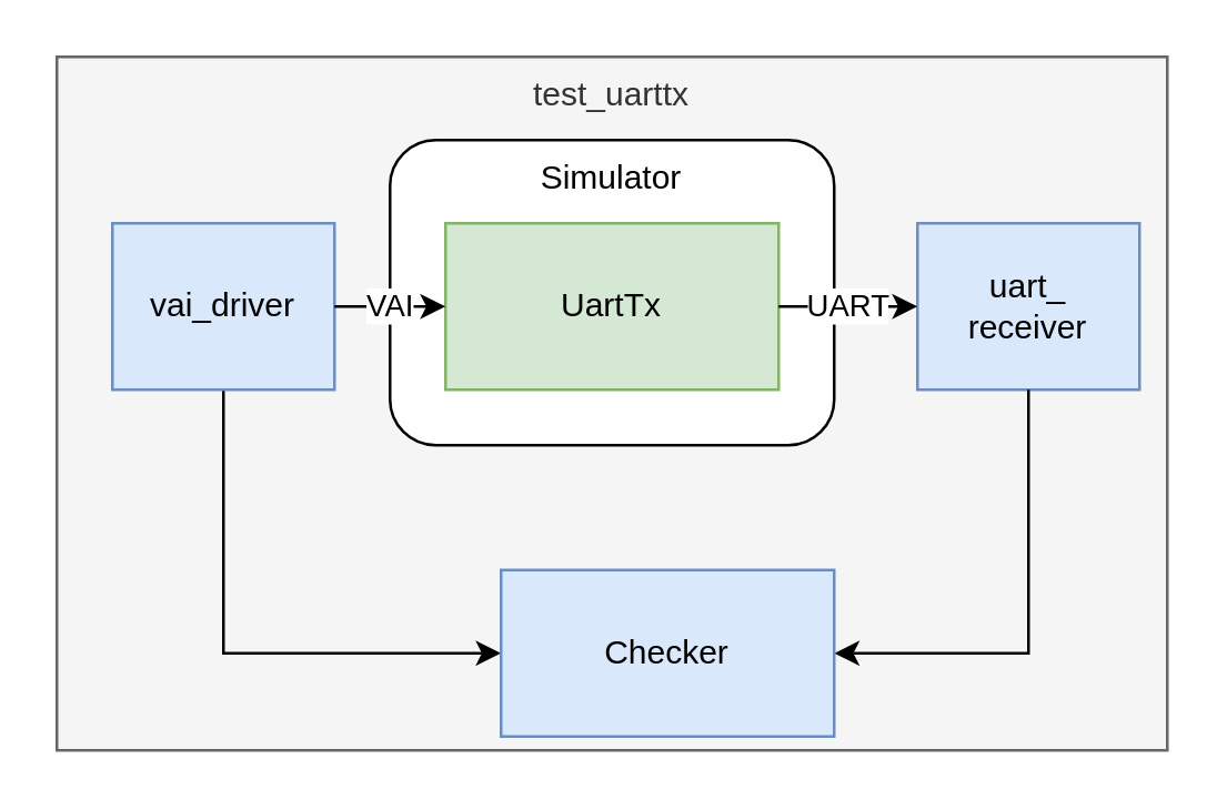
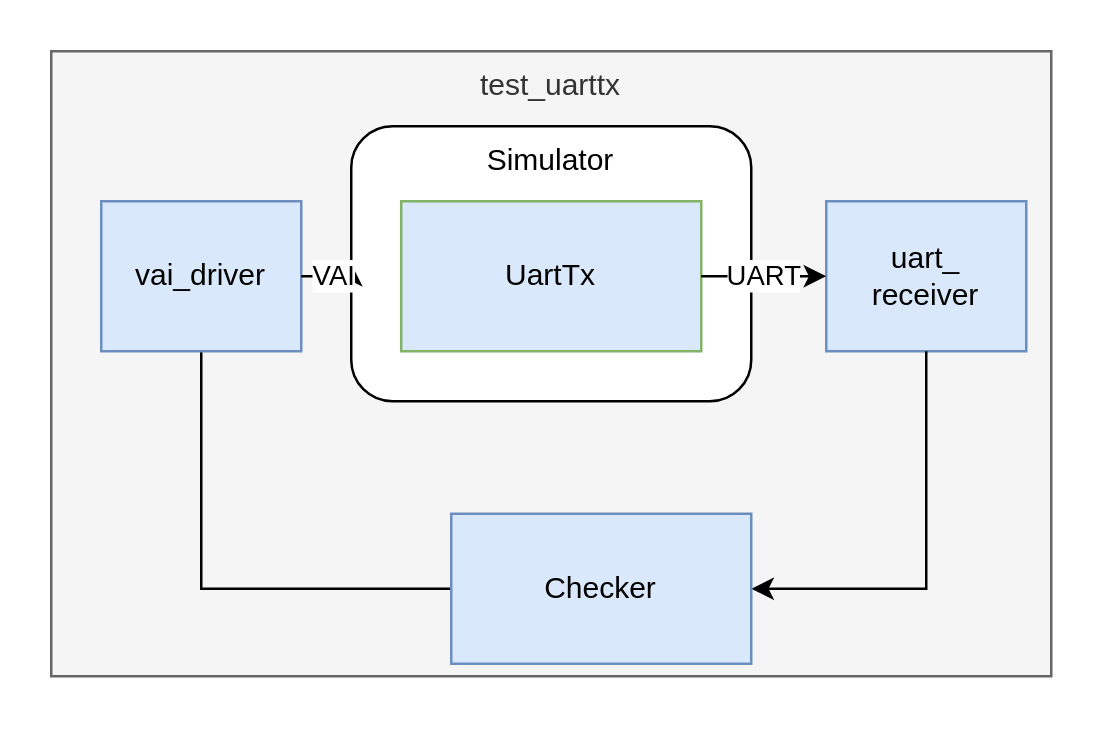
  <mxCell id="0" />
  <mxCell id="1" parent="0" />
  <mxCell id="2" value="test_uarttx" style="rounded=0;whiteSpace=wrap;html=1;labelPosition=center;verticalLabelPosition=middle;align=center;verticalAlign=top;fillColor=#f5f5f5;fontColor=#333333;strokeColor=#666666;" parent="1" vertex="1"><mxGeometry x="20" y="20" width="400" height="250" as="geometry" /></mxCell>
  <mxCell id="3" value="uart_&lt;br&gt;receiver" style="rounded=0;whiteSpace=wrap;html=1;fillColor=#dae8fc;strokeColor=#6c8ebf;" parent="1" vertex="1"><mxGeometry x="330" y="80" width="80" height="60" as="geometry" /></mxCell>
- <mxCell id="4" style="edgeStyle=orthogonalEdgeStyle;rounded=0;orthogonalLoop=1;jettySize=auto;html=1;exitX=0.5;exitY=1;exitDx=0;exitDy=0;entryX=0;entryY=0.5;entryDx=0;entryDy=0;" parent="1" source="5" target="7" edge="1"><mxGeometry relative="1" as="geometry"><mxPoint x="79.96" y="200.34" as="targetPoint" /></mxGeometry></mxCell>
+ <mxCell id="4" style="edgeStyle=orthogonalEdgeStyle;rounded=0;orthogonalLoop=1;jettySize=auto;html=1;exitX=0.5;exitY=1;exitDx=0;exitDy=0;entryX=0;entryY=0.5;entryDx=0;entryDy=0;endArrow=none;" parent="1" source="5" target="7" edge="1"><mxGeometry relative="1" as="geometry"><mxPoint x="79.96" y="200.34" as="targetPoint" /></mxGeometry></mxCell>
  <mxCell id="5" value="vai_driver" style="rounded=0;whiteSpace=wrap;html=1;fillColor=#dae8fc;strokeColor=#6c8ebf;" parent="1" vertex="1"><mxGeometry x="40" y="80" width="80" height="60" as="geometry" /></mxCell>
  <mxCell id="6" style="edgeStyle=orthogonalEdgeStyle;rounded=0;orthogonalLoop=1;jettySize=auto;html=1;exitX=1;exitY=0.5;exitDx=0;exitDy=0;endArrow=none;endFill=0;startArrow=classic;startFill=1;" parent="1" source="7" target="3" edge="1"><mxGeometry relative="1" as="geometry"><mxPoint x="360.04" y="200.66" as="sourcePoint" /></mxGeometry></mxCell>
  <mxCell id="7" value="Checker" style="rounded=0;whiteSpace=wrap;html=1;fillColor=#dae8fc;strokeColor=#6c8ebf;" parent="1" vertex="1"><mxGeometry x="180" y="205" width="120" height="60" as="geometry" /></mxCell>
  <mxCell id="8" value="Simulator" style="rounded=1;whiteSpace=wrap;html=1;verticalAlign=top;" parent="1" vertex="1"><mxGeometry x="140" y="50" width="160" height="110" as="geometry" /></mxCell>
- <mxCell id="9" value="UartTx" style="rounded=0;whiteSpace=wrap;html=1;fillColor=#d5e8d4;strokeColor=#82b366;" parent="1" vertex="1"><mxGeometry x="160" y="80" width="120" height="60" as="geometry" /></mxCell>
- <mxCell id="10" value="VAI" style="edgeStyle=orthogonalEdgeStyle;rounded=0;orthogonalLoop=1;jettySize=auto;html=1;exitX=1;exitY=0.5;exitDx=0;exitDy=0;entryX=0;entryY=0.5;entryDx=0;entryDy=0;" parent="1" source="5" target="9" edge="1"><mxGeometry relative="1" as="geometry" /></mxCell>
+ <mxCell id="9" value="UartTx" style="rounded=0;whiteSpace=wrap;html=1;fillColor=#dae8fc;strokeColor=#82b366;" parent="1" vertex="1"><mxGeometry x="160" y="80" width="120" height="60" as="geometry" /></mxCell>
+ <mxCell id="10" value="VAI" style="edgeStyle=orthogonalEdgeStyle;rounded=0;orthogonalLoop=1;jettySize=auto;html=1;exitX=1;exitY=0.5;exitDx=0;exitDy=0;" parent="1" source="5" target="8" edge="1"><mxGeometry relative="1" as="geometry" /></mxCell>
  <mxCell id="11" value="UART" style="edgeStyle=orthogonalEdgeStyle;rounded=0;orthogonalLoop=1;jettySize=auto;html=1;exitX=1;exitY=0.5;exitDx=0;exitDy=0;" parent="1" source="9" target="3" edge="1"><mxGeometry relative="1" as="geometry" /></mxCell>
